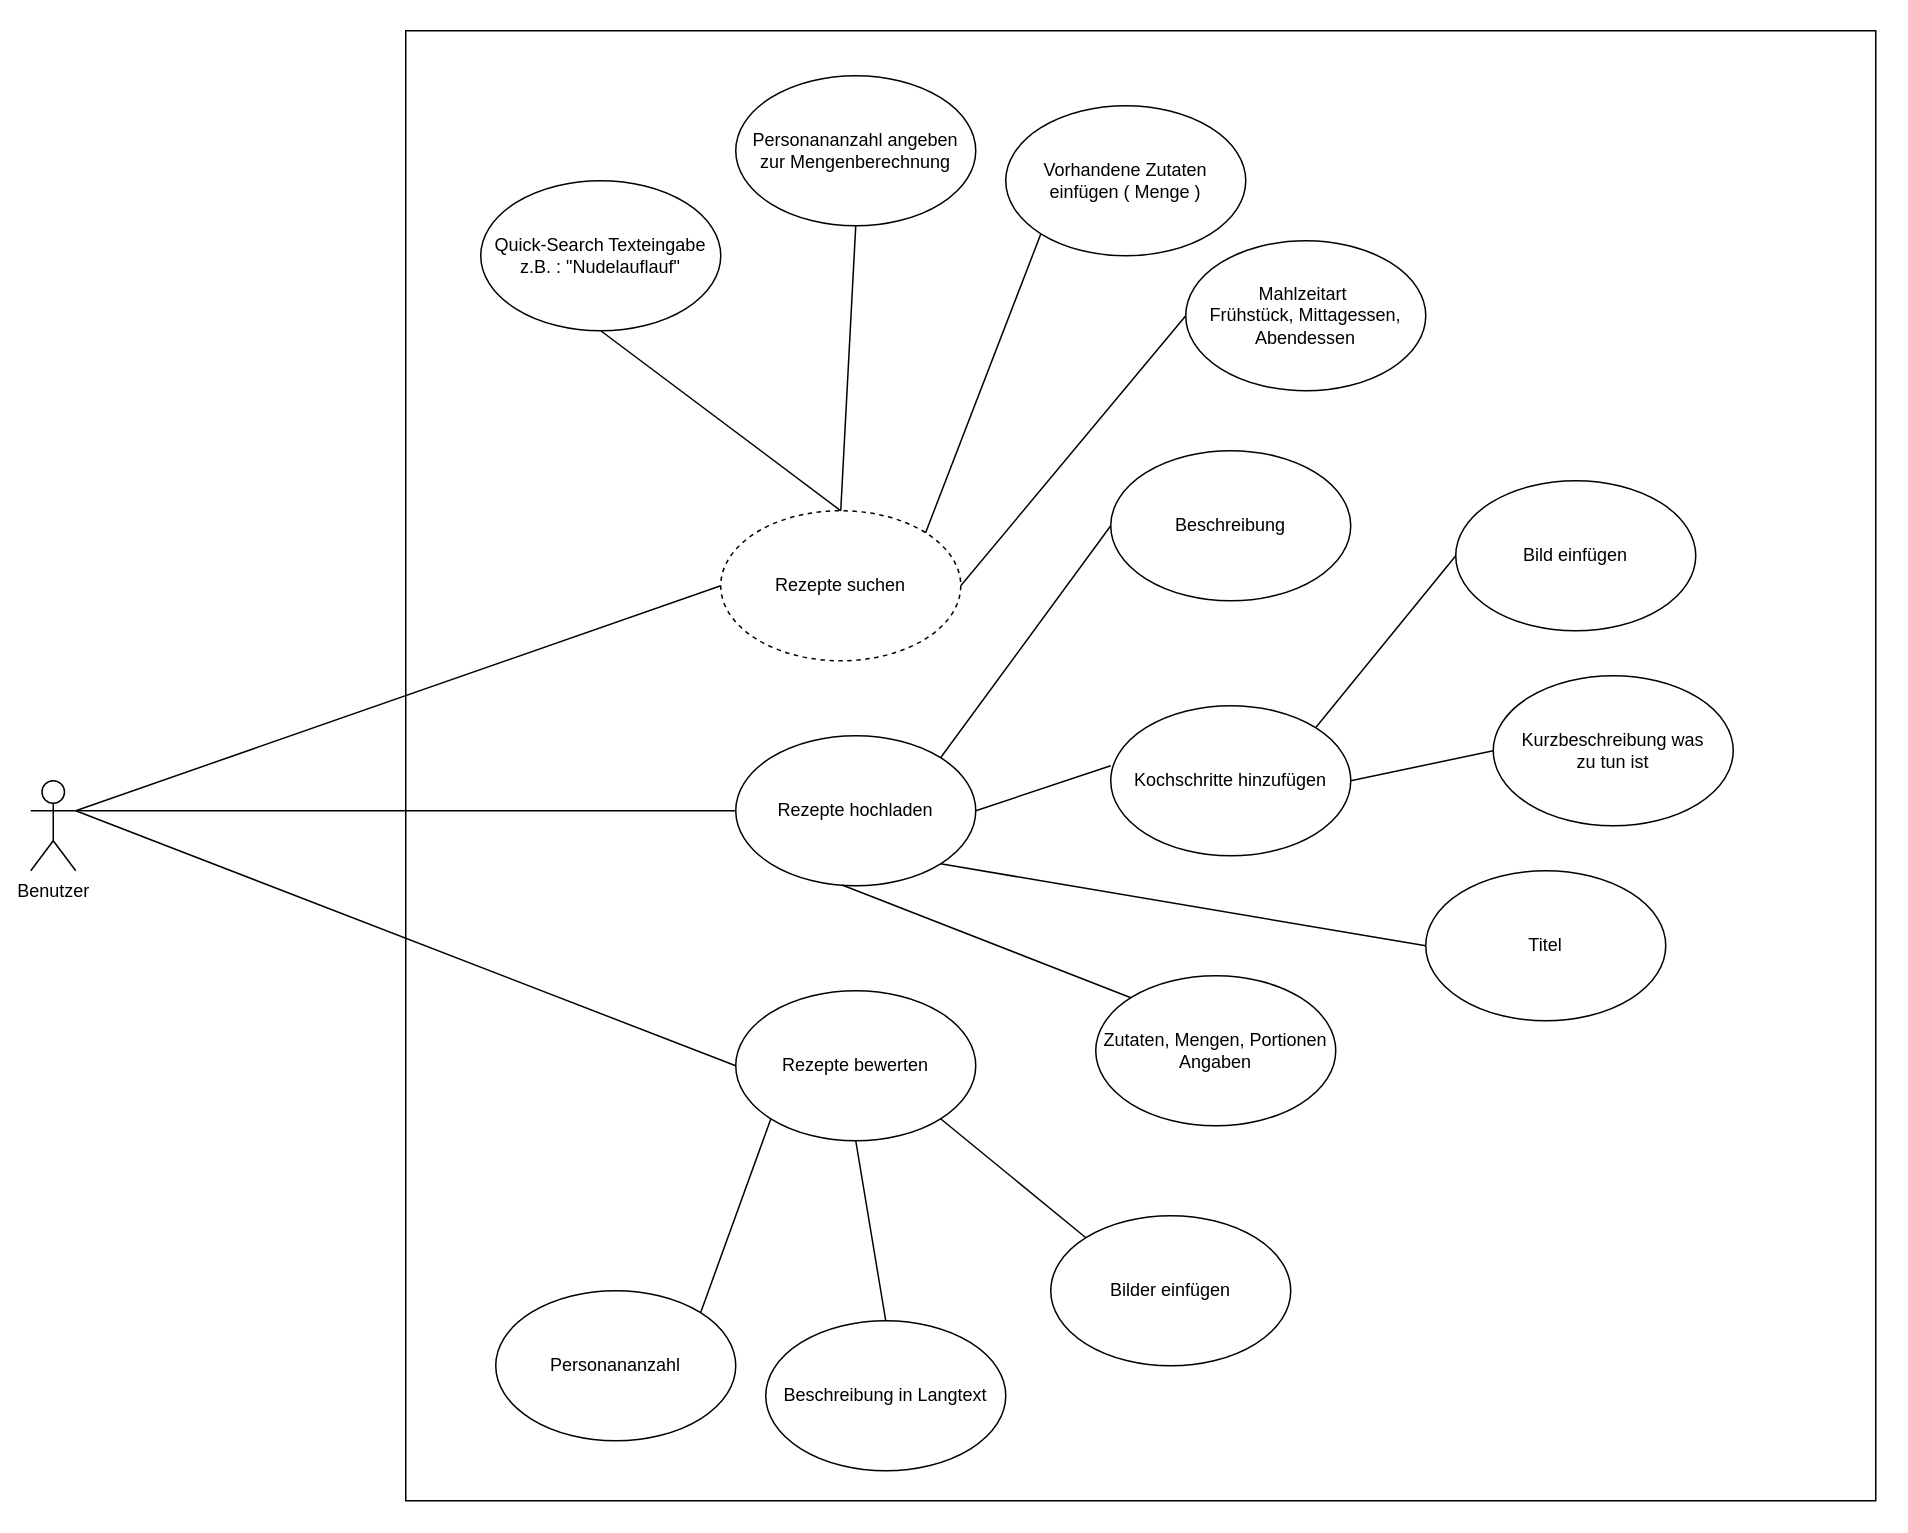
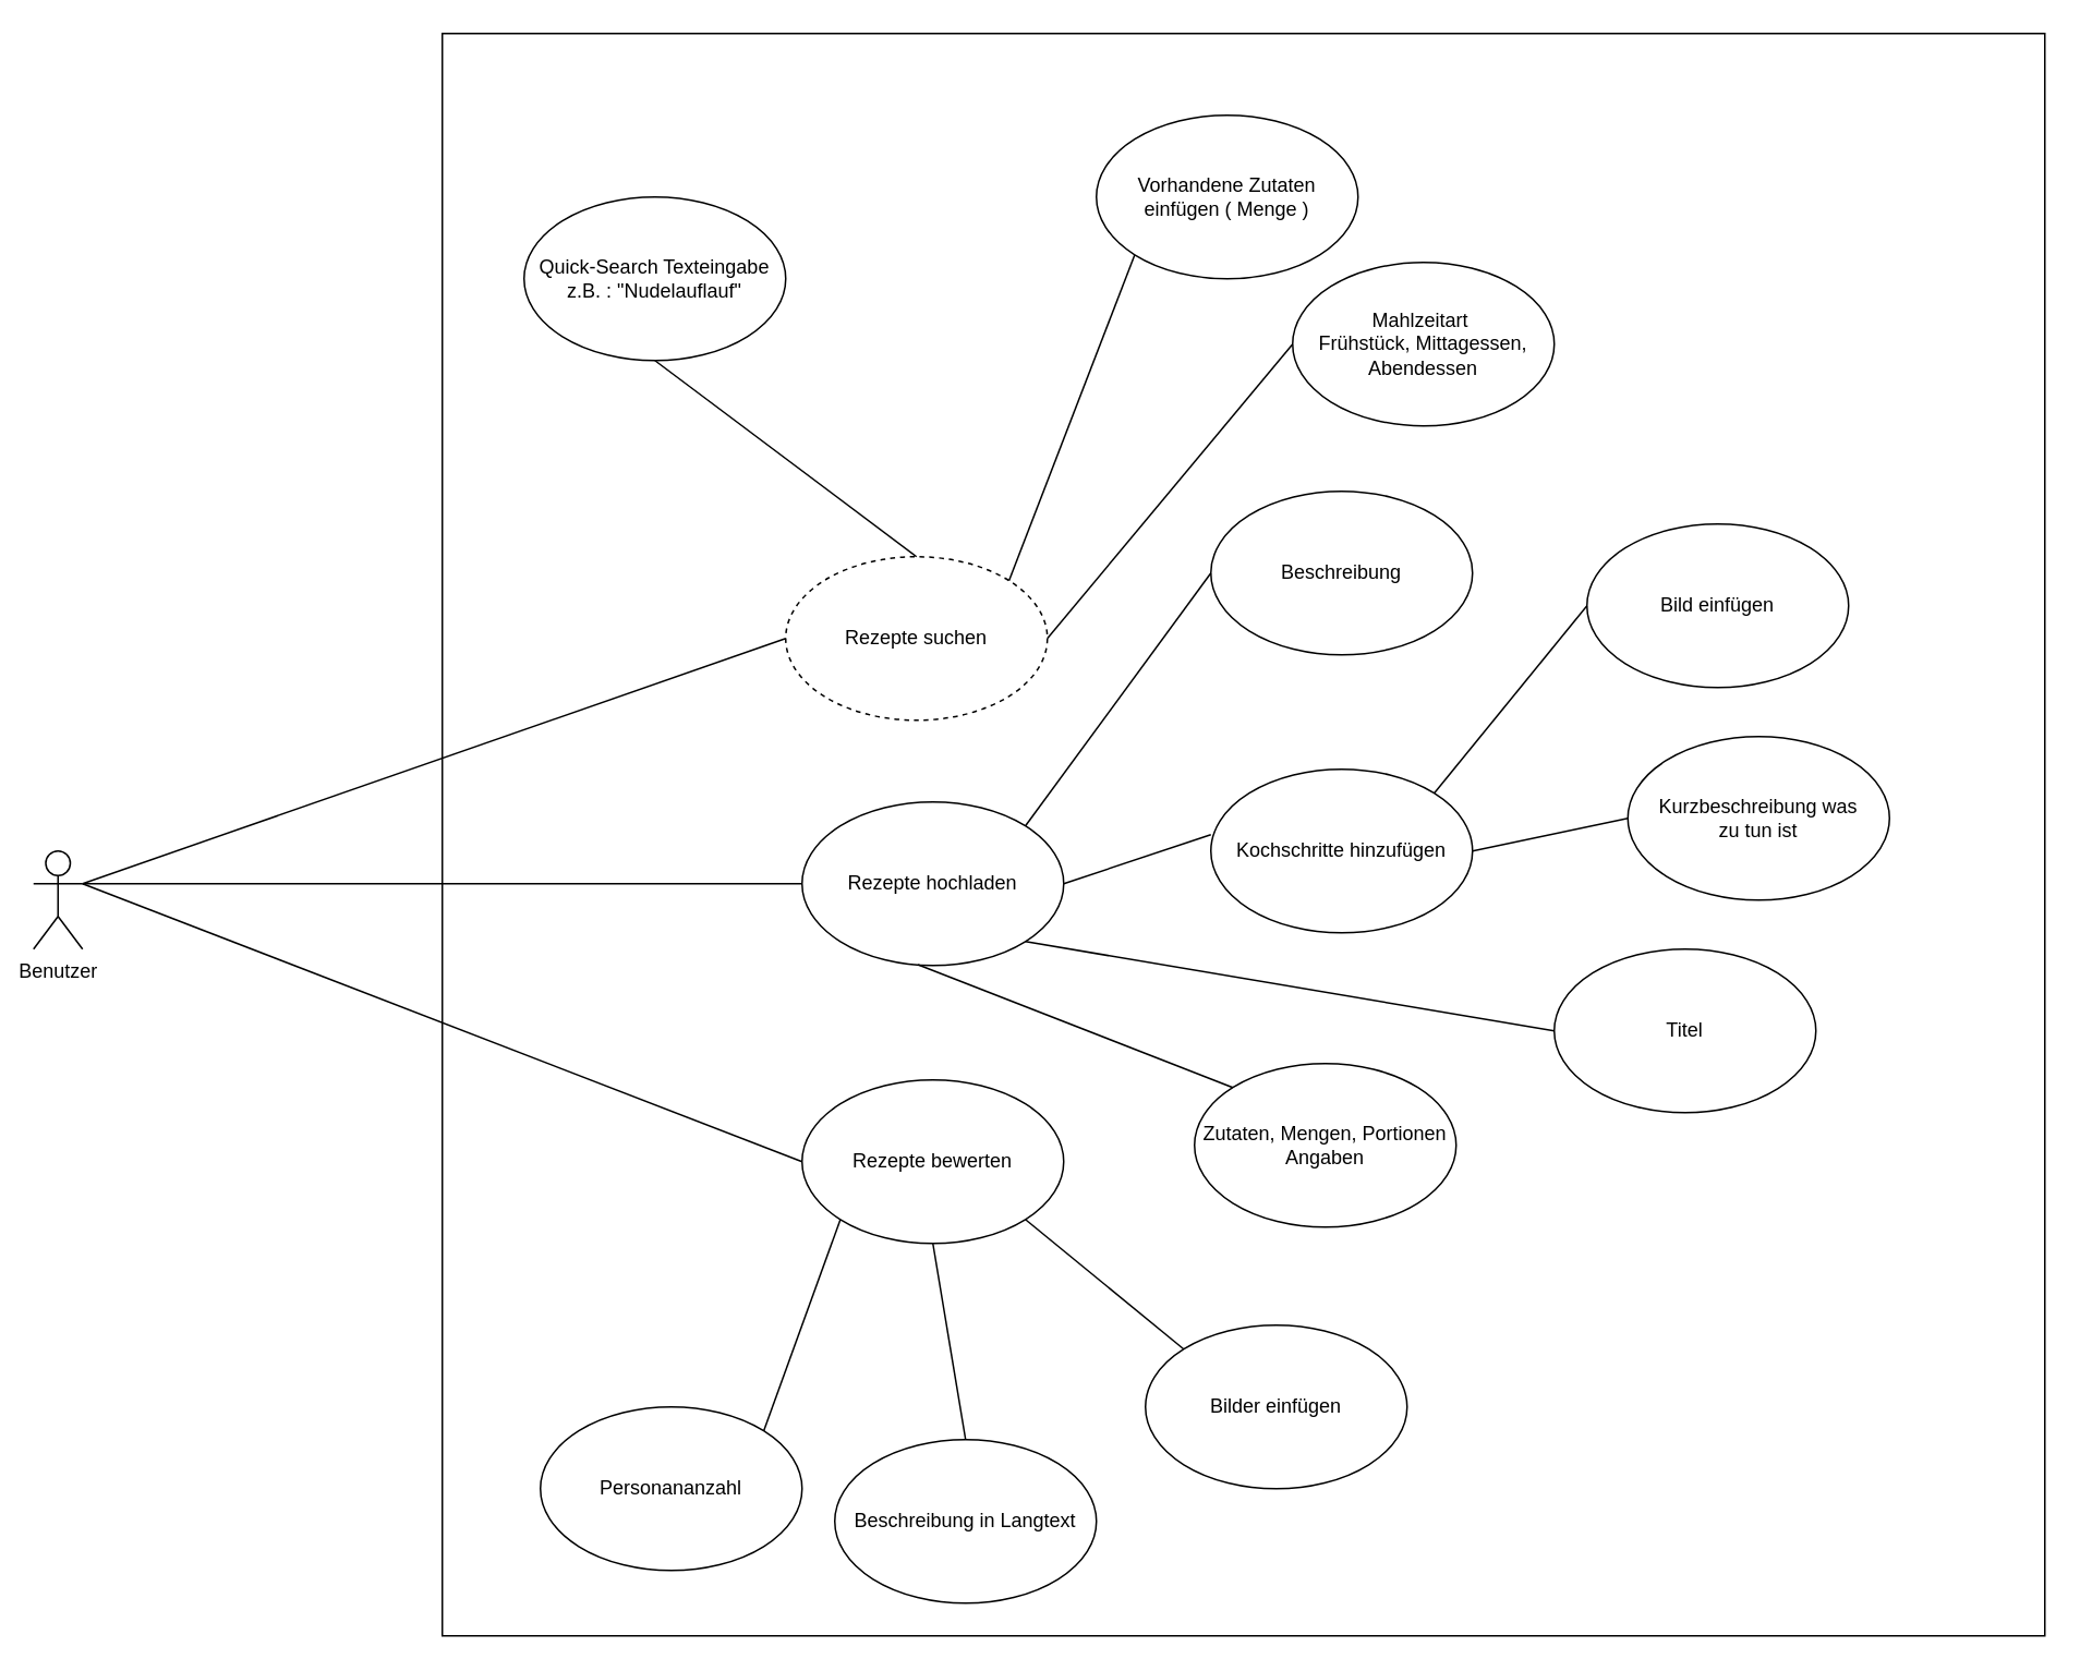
  <mxCell id="0" />
  <mxCell id="1" parent="0" />
  <mxCell id="2" value="" style="whiteSpace=wrap;html=1;aspect=fixed;" parent="1" vertex="1"><mxGeometry x="270" y="20" width="980" height="980" as="geometry" /></mxCell>
  <mxCell id="3" value="Benutzer" style="shape=umlActor;verticalLabelPosition=bottom;verticalAlign=top;html=1;outlineConnect=0;" parent="1" vertex="1"><mxGeometry x="20" y="520" width="30" height="60" as="geometry" /></mxCell>
  <mxCell id="4" value="Rezepte hochladen" style="ellipse;whiteSpace=wrap;html=1;" parent="1" vertex="1"><mxGeometry x="490" y="490" width="160" height="100" as="geometry" /></mxCell>
  <mxCell id="5" value="" style="endArrow=none;html=1;rounded=0;exitX=1;exitY=0.333;exitDx=0;exitDy=0;exitPerimeter=0;entryX=0;entryY=0.5;entryDx=0;entryDy=0;" parent="1" source="3" target="4" edge="1"><mxGeometry width="50" height="50" relative="1" as="geometry"><mxPoint x="240" y="420" as="sourcePoint" /><mxPoint x="290" y="370" as="targetPoint" /></mxGeometry></mxCell>
  <mxCell id="6" value="Rezepte suchen" style="ellipse;whiteSpace=wrap;html=1;dashed=1;" parent="1" vertex="1"><mxGeometry x="480" y="340" width="160" height="100" as="geometry" /></mxCell>
  <mxCell id="7" value="" style="endArrow=none;html=1;rounded=0;exitX=1;exitY=0.333;exitDx=0;exitDy=0;exitPerimeter=0;entryX=0;entryY=0.5;entryDx=0;entryDy=0;" parent="1" source="3" target="6" edge="1"><mxGeometry width="50" height="50" relative="1" as="geometry"><mxPoint x="40" y="390" as="sourcePoint" /><mxPoint x="280" y="220" as="targetPoint" /></mxGeometry></mxCell>
  <mxCell id="8" value="Rezepte bewerten" style="ellipse;whiteSpace=wrap;html=1;" parent="1" vertex="1"><mxGeometry x="490" y="660" width="160" height="100" as="geometry" /></mxCell>
  <mxCell id="9" value="" style="endArrow=none;html=1;rounded=0;exitX=1;exitY=0.333;exitDx=0;exitDy=0;exitPerimeter=0;entryX=0;entryY=0.5;entryDx=0;entryDy=0;" parent="1" source="3" target="8" edge="1"><mxGeometry width="50" height="50" relative="1" as="geometry"><mxPoint x="60" y="860" as="sourcePoint" /><mxPoint x="290" y="540" as="targetPoint" /></mxGeometry></mxCell>
  <mxCell id="10" value="Quick-Search Texteingabe&lt;br&gt;z.B. : &quot;Nudelauflauf&quot;" style="ellipse;whiteSpace=wrap;html=1;" parent="1" vertex="1"><mxGeometry x="320" y="120" width="160" height="100" as="geometry" /></mxCell>
  <mxCell id="11" value="" style="endArrow=none;html=1;rounded=0;fontSize=13;entryX=0.5;entryY=1;entryDx=0;entryDy=0;exitX=0.5;exitY=0;exitDx=0;exitDy=0;" parent="1" source="6" target="10" edge="1"><mxGeometry width="50" height="50" relative="1" as="geometry"><mxPoint x="590" y="520" as="sourcePoint" /><mxPoint x="640" y="470" as="targetPoint" /></mxGeometry></mxCell>
- <mxCell id="12" value="Personananzahl angeben&lt;br&gt;zur Mengenberechnung" style="ellipse;whiteSpace=wrap;html=1;" parent="1" vertex="1"><mxGeometry x="490" y="50" width="160" height="100" as="geometry" /></mxCell>
- <mxCell id="13" value="" style="endArrow=none;html=1;rounded=0;fontSize=13;entryX=0.5;entryY=1;entryDx=0;entryDy=0;exitX=0.5;exitY=0;exitDx=0;exitDy=0;" parent="1" source="6" target="12" edge="1"><mxGeometry width="50" height="50" relative="1" as="geometry"><mxPoint x="590" y="200" as="sourcePoint" /><mxPoint x="640" y="150" as="targetPoint" /></mxGeometry></mxCell>
  <mxCell id="14" value="Personananzahl" style="ellipse;whiteSpace=wrap;html=1;" parent="1" vertex="1"><mxGeometry x="330" y="860" width="160" height="100" as="geometry" /></mxCell>
  <mxCell id="15" value="" style="endArrow=none;html=1;rounded=0;fontSize=13;entryX=0;entryY=1;entryDx=0;entryDy=0;exitX=1;exitY=0;exitDx=0;exitDy=0;" parent="1" source="14" target="8" edge="1"><mxGeometry width="50" height="50" relative="1" as="geometry"><mxPoint x="590" y="1020" as="sourcePoint" /><mxPoint x="640" y="970" as="targetPoint" /></mxGeometry></mxCell>
  <mxCell id="16" value="Beschreibung in Langtext" style="ellipse;whiteSpace=wrap;html=1;" parent="1" vertex="1"><mxGeometry x="510" y="880" width="160" height="100" as="geometry" /></mxCell>
  <mxCell id="17" value="" style="endArrow=none;html=1;rounded=0;fontSize=13;entryX=0.5;entryY=0;entryDx=0;entryDy=0;exitX=0.5;exitY=1;exitDx=0;exitDy=0;" parent="1" source="8" target="16" edge="1"><mxGeometry width="50" height="50" relative="1" as="geometry"><mxPoint x="590" y="1020" as="sourcePoint" /><mxPoint x="640" y="970" as="targetPoint" /></mxGeometry></mxCell>
  <mxCell id="18" value="Bilder einfügen" style="ellipse;whiteSpace=wrap;html=1;" parent="1" vertex="1"><mxGeometry x="700" y="810" width="160" height="100" as="geometry" /></mxCell>
  <mxCell id="19" value="" style="endArrow=none;html=1;rounded=0;fontSize=13;exitX=1;exitY=1;exitDx=0;exitDy=0;entryX=0;entryY=0;entryDx=0;entryDy=0;" parent="1" source="8" target="18" edge="1"><mxGeometry width="50" height="50" relative="1" as="geometry"><mxPoint x="590" y="710" as="sourcePoint" /><mxPoint x="640" y="660" as="targetPoint" /></mxGeometry></mxCell>
  <mxCell id="20" value="Beschreibung" style="ellipse;whiteSpace=wrap;html=1;" parent="1" vertex="1"><mxGeometry x="740" y="300" width="160" height="100" as="geometry" /></mxCell>
  <mxCell id="21" value="" style="endArrow=none;html=1;rounded=0;fontSize=13;exitX=1;exitY=0;exitDx=0;exitDy=0;entryX=0;entryY=0.5;entryDx=0;entryDy=0;" parent="1" source="4" target="20" edge="1"><mxGeometry width="50" height="50" relative="1" as="geometry"><mxPoint x="590" y="500" as="sourcePoint" /><mxPoint x="640" y="450" as="targetPoint" /></mxGeometry></mxCell>
  <mxCell id="22" value="Kochschritte hinzufügen" style="ellipse;whiteSpace=wrap;html=1;" parent="1" vertex="1"><mxGeometry x="740" y="470" width="160" height="100" as="geometry" /></mxCell>
  <mxCell id="23" value="" style="endArrow=none;html=1;rounded=0;fontSize=13;exitX=1;exitY=0.5;exitDx=0;exitDy=0;entryX=0;entryY=0.4;entryDx=0;entryDy=0;entryPerimeter=0;" parent="1" source="4" target="22" edge="1"><mxGeometry width="50" height="50" relative="1" as="geometry"><mxPoint x="590" y="500" as="sourcePoint" /><mxPoint x="640" y="450" as="targetPoint" /></mxGeometry></mxCell>
  <mxCell id="24" value="Bild einfügen" style="ellipse;whiteSpace=wrap;html=1;" parent="1" vertex="1"><mxGeometry x="970" y="320" width="160" height="100" as="geometry" /></mxCell>
  <mxCell id="25" value="" style="endArrow=none;html=1;rounded=0;fontSize=13;exitX=1;exitY=0;exitDx=0;exitDy=0;entryX=0;entryY=0.5;entryDx=0;entryDy=0;" parent="1" source="22" target="24" edge="1"><mxGeometry width="50" height="50" relative="1" as="geometry"><mxPoint x="590" y="500" as="sourcePoint" /><mxPoint x="640" y="450" as="targetPoint" /></mxGeometry></mxCell>
  <mxCell id="26" value="Kurzbeschreibung was &lt;br&gt;zu tun ist" style="ellipse;whiteSpace=wrap;html=1;" parent="1" vertex="1"><mxGeometry x="995" y="450" width="160" height="100" as="geometry" /></mxCell>
  <mxCell id="27" value="" style="endArrow=none;html=1;rounded=0;fontSize=13;exitX=1;exitY=0.5;exitDx=0;exitDy=0;entryX=0;entryY=0.5;entryDx=0;entryDy=0;" parent="1" source="22" target="26" edge="1"><mxGeometry width="50" height="50" relative="1" as="geometry"><mxPoint x="876.867" y="564.832" as="sourcePoint" /><mxPoint x="970" y="430" as="targetPoint" /></mxGeometry></mxCell>
  <mxCell id="28" value="Titel" style="ellipse;whiteSpace=wrap;html=1;" parent="1" vertex="1"><mxGeometry x="950" width="160" height="100" as="geometry" y="580" /></mxCell>
  <mxCell id="29" value="" style="endArrow=none;html=1;rounded=0;fontSize=13;exitX=1;exitY=1;exitDx=0;exitDy=0;entryX=0;entryY=0.5;entryDx=0;entryDy=0;" parent="1" source="4" target="28" edge="1"><mxGeometry width="50" height="50" relative="1" as="geometry"><mxPoint x="636.867" y="514.832" as="sourcePoint" /><mxPoint x="750" y="360" as="targetPoint" /></mxGeometry></mxCell>
  <mxCell id="30" value="Zutaten, Mengen, Portionen Angaben" style="ellipse;whiteSpace=wrap;html=1;" parent="1" vertex="1"><mxGeometry x="730" y="650" width="160" height="100" as="geometry" /></mxCell>
  <mxCell id="31" value="" style="endArrow=none;html=1;rounded=0;exitX=0.443;exitY=0.995;exitDx=0;exitDy=0;exitPerimeter=0;entryX=0;entryY=0;entryDx=0;entryDy=0;" parent="1" source="4" target="30" edge="1"><mxGeometry width="50" height="50" relative="1" as="geometry"><mxPoint x="730" y="700" as="sourcePoint" /><mxPoint x="780" y="650" as="targetPoint" /></mxGeometry></mxCell>
  <mxCell id="32" value="Vorhandene Zutaten einfügen ( Menge )" style="ellipse;whiteSpace=wrap;html=1;" vertex="1" parent="1"><mxGeometry x="670" y="70" width="160" height="100" as="geometry" /></mxCell>
  <mxCell id="33" value="" style="endArrow=none;html=1;rounded=0;entryX=0;entryY=1;entryDx=0;entryDy=0;exitX=1;exitY=0;exitDx=0;exitDy=0;" edge="1" parent="1" source="6" target="32"><mxGeometry width="50" height="50" relative="1" as="geometry"><mxPoint x="420" y="430" as="sourcePoint" /><mxPoint x="470" y="380" as="targetPoint" /></mxGeometry></mxCell>
  <mxCell id="34" value="Mahlzeitart&amp;nbsp;&lt;br&gt;Frühstück, Mittagessen, Abendessen" style="ellipse;whiteSpace=wrap;html=1;" vertex="1" parent="1"><mxGeometry x="790" y="160" width="160" height="100" as="geometry" /></mxCell>
  <mxCell id="35" value="" style="endArrow=none;html=1;rounded=0;exitX=1;exitY=0.5;exitDx=0;exitDy=0;entryX=0;entryY=0.5;entryDx=0;entryDy=0;" edge="1" parent="1" source="6" target="34"><mxGeometry width="50" height="50" relative="1" as="geometry"><mxPoint x="420" y="430" as="sourcePoint" /><mxPoint x="470" y="380" as="targetPoint" /></mxGeometry></mxCell>
